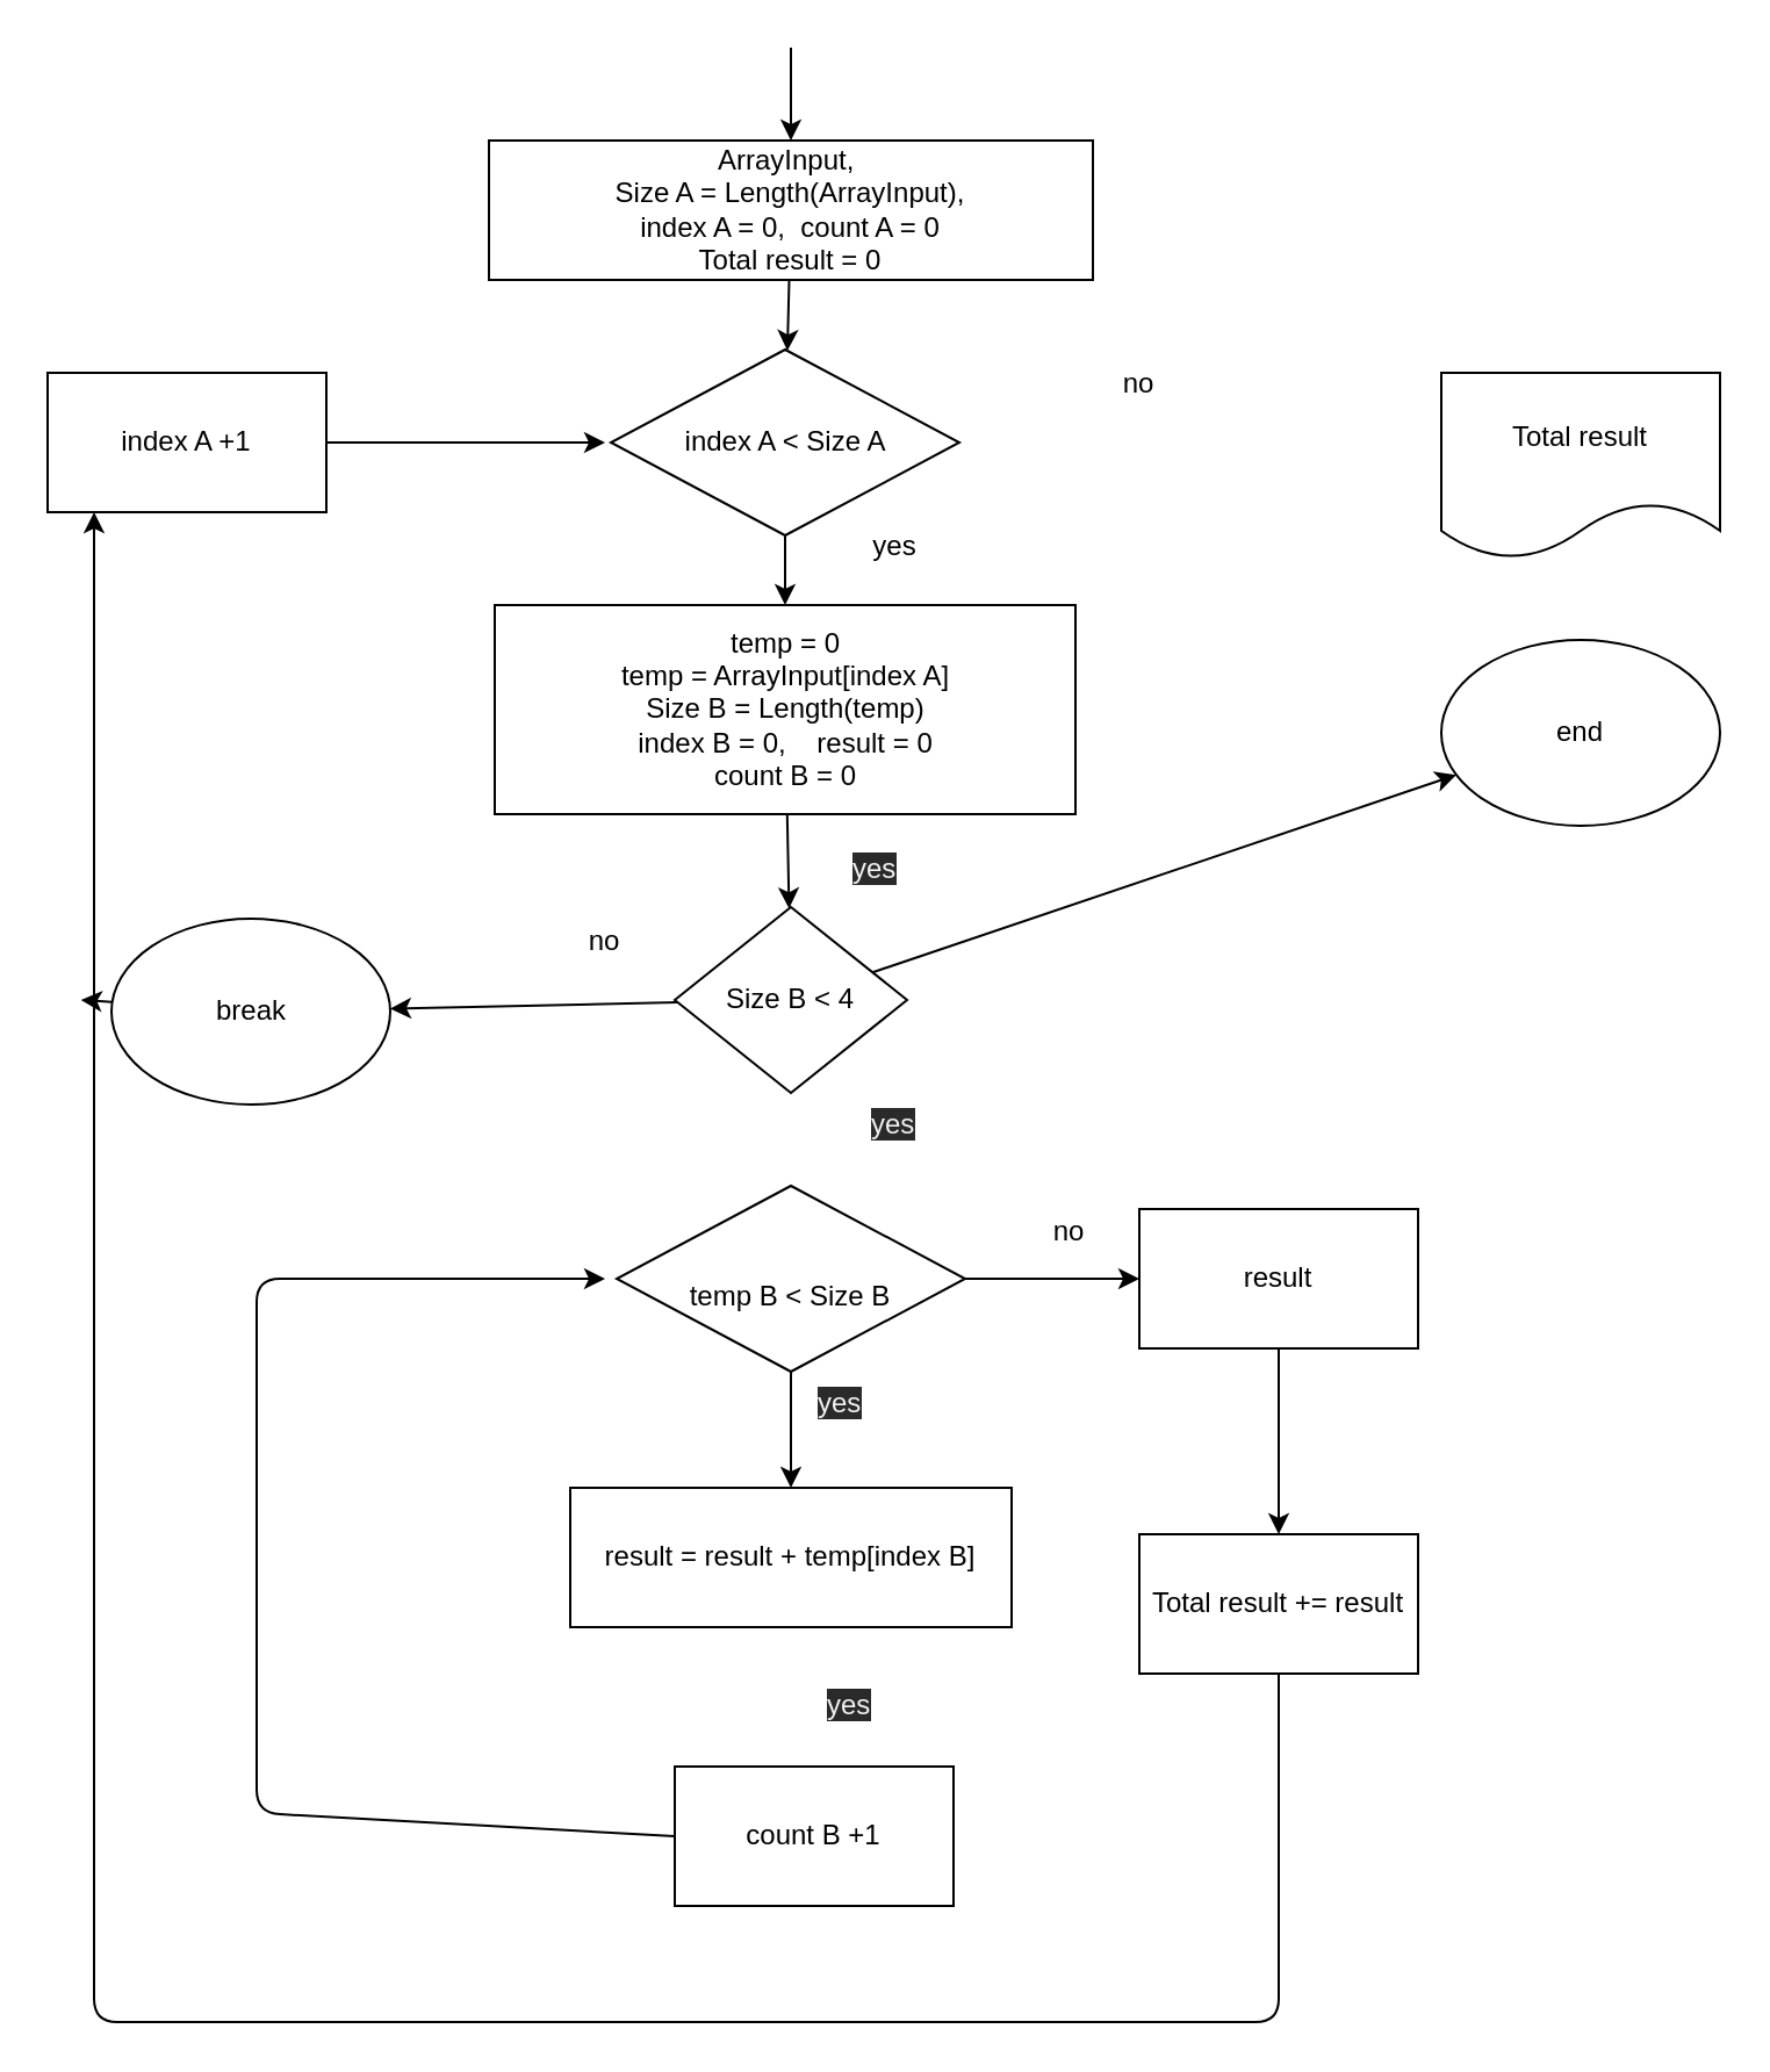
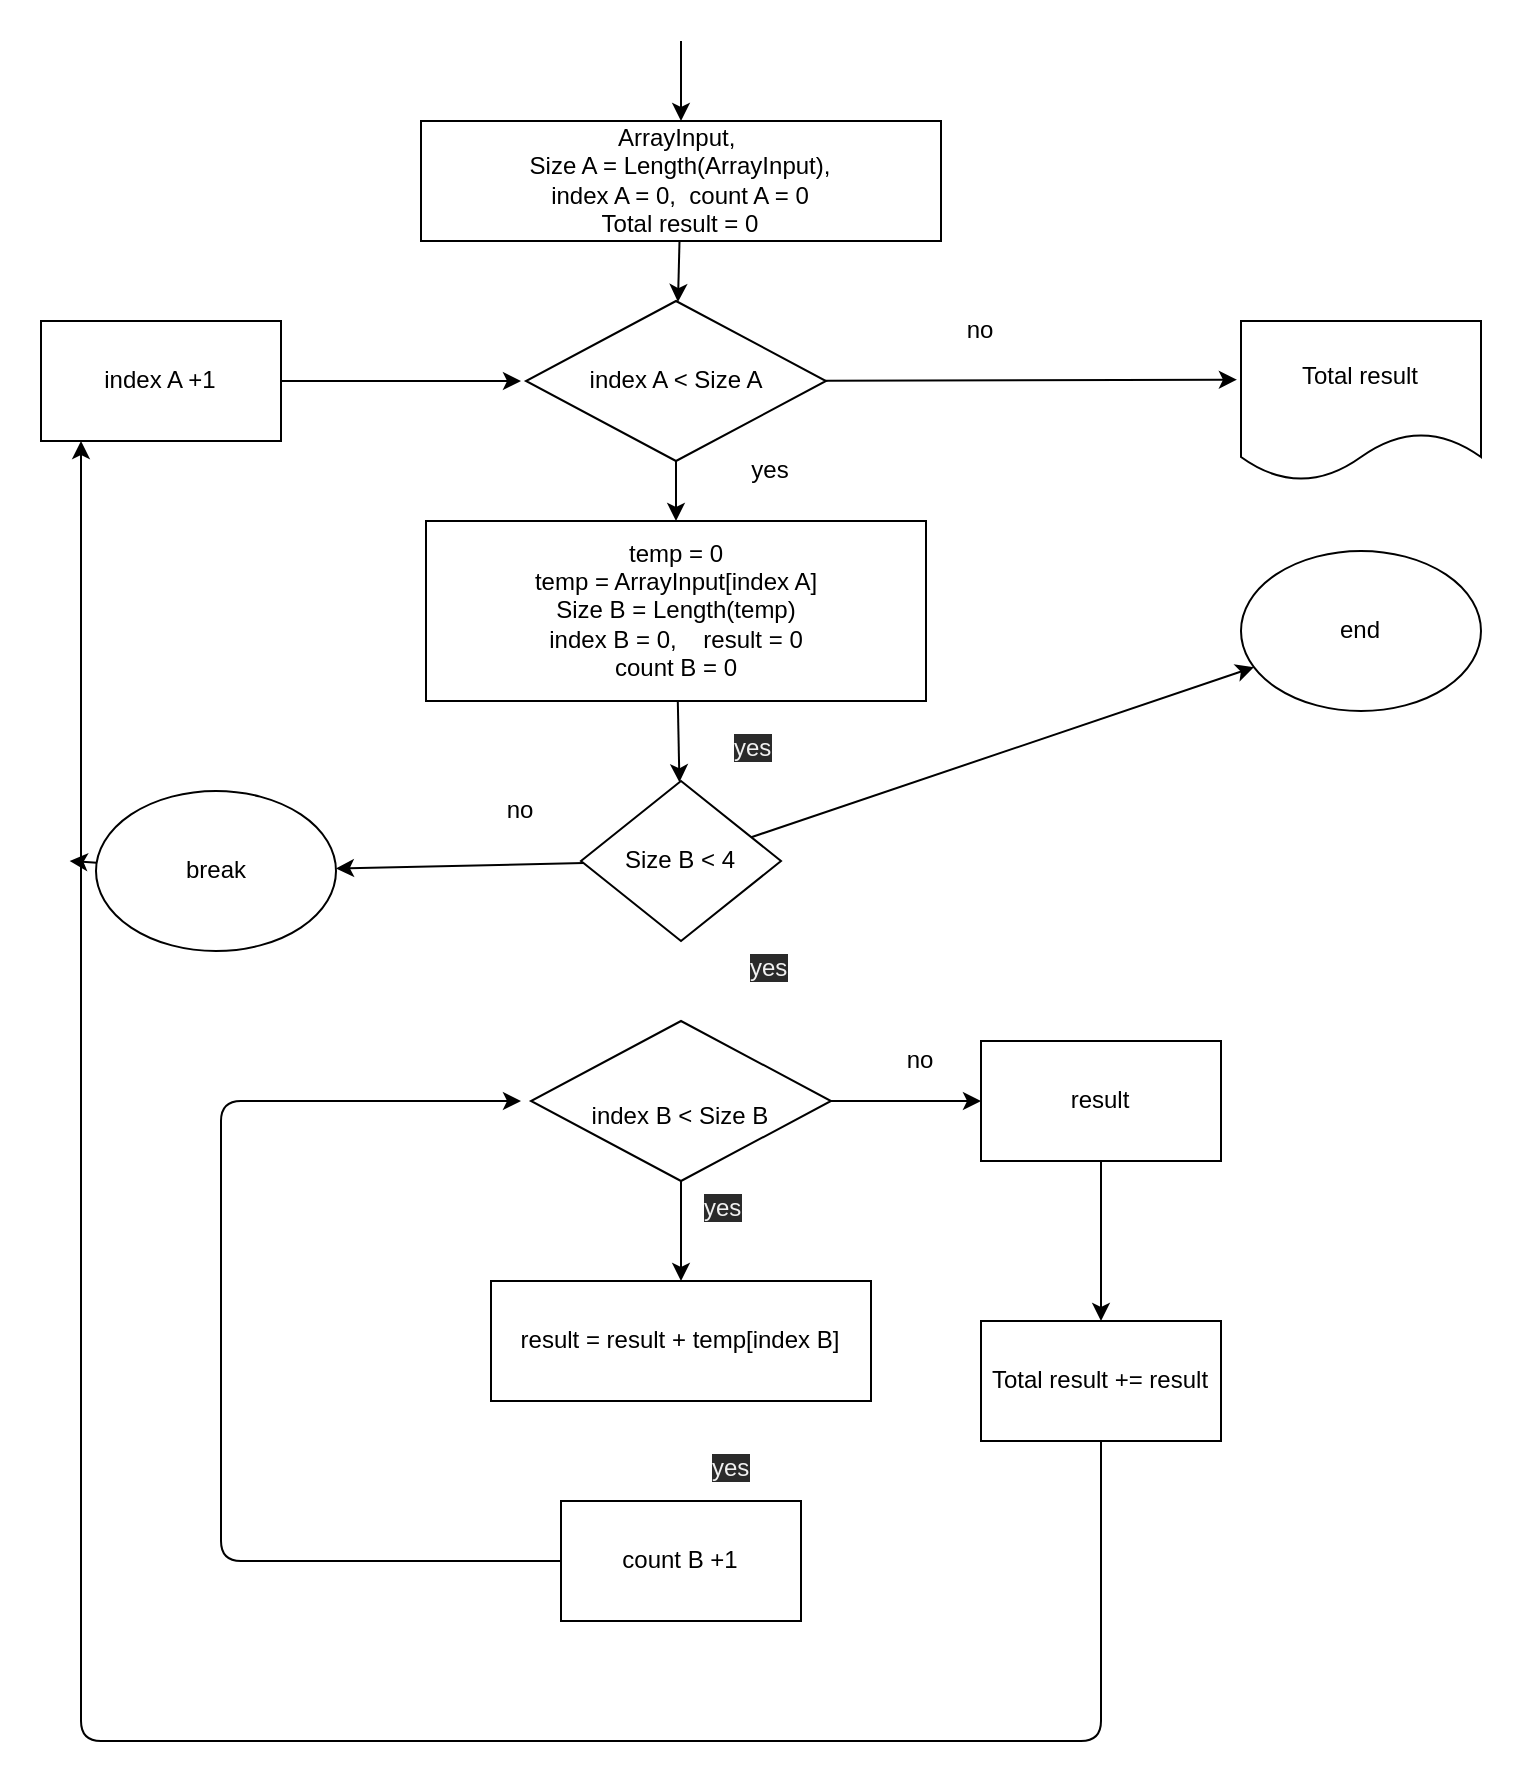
  <mxCell id="0" />
  <mxCell id="1" parent="0" />
  <mxCell id="2" value="" style="edgeStyle=none;html=1;" edge="1" parent="1" target="4"><mxGeometry relative="1" as="geometry"><mxPoint x="340" y="20" as="sourcePoint" /></mxGeometry></mxCell>
  <mxCell id="3" value="" style="edgeStyle=none;html=1;" edge="1" parent="1" source="4" target="12"><mxGeometry relative="1" as="geometry" /></mxCell>
  <mxCell id="4" value="ArrayInput,&amp;nbsp;&lt;br&gt;Size A = Length(ArrayInput),&lt;br&gt;index A = 0,&amp;nbsp; count A = 0&lt;br&gt;Total result = 0" style="rounded=0;whiteSpace=wrap;html=1;" vertex="1" parent="1"><mxGeometry x="210" y="60" width="260" height="60" as="geometry" /></mxCell>
  <mxCell id="5" value="" style="edgeStyle=none;html=1;" edge="1" parent="1" source="6" target="23"><mxGeometry relative="1" as="geometry" /></mxCell>
  <mxCell id="6" value="temp = 0&lt;br&gt;temp = ArrayInput[index A]&lt;br&gt;Size B = Length(temp)&lt;br&gt;index B = 0,&amp;nbsp; &amp;nbsp; result = 0&lt;br&gt;count B = 0" style="rounded=0;whiteSpace=wrap;html=1;" vertex="1" parent="1"><mxGeometry x="212.5" y="260" width="250" height="90" as="geometry" /></mxCell>
  <mxCell id="7" value="result = result + temp[index B]" style="rounded=0;whiteSpace=wrap;html=1;" vertex="1" parent="1"><mxGeometry x="245" y="640" width="190" height="60" as="geometry" /></mxCell>
  <mxCell id="8" value="Total result" style="shape=document;whiteSpace=wrap;html=1;boundedLbl=1;" vertex="1" parent="1"><mxGeometry x="620" y="160" width="120" height="80" as="geometry" /></mxCell>
  <mxCell id="9" value="end" style="ellipse;whiteSpace=wrap;html=1;" vertex="1" parent="1"><mxGeometry x="620" y="275" width="120" height="80" as="geometry" /></mxCell>
  <mxCell id="10" value="" style="edgeStyle=none;html=1;" edge="1" parent="1" source="12" target="6"><mxGeometry relative="1" as="geometry" /></mxCell>
+ <mxCell id="11" style="edgeStyle=none;html=1;entryX=-0.017;entryY=0.367;entryDx=0;entryDy=0;entryPerimeter=0;" edge="1" parent="1" source="12" target="8"><mxGeometry relative="1" as="geometry" /></mxCell>
  <mxCell id="12" value="index A &amp;lt; Size A" style="rhombus;whiteSpace=wrap;html=1;" vertex="1" parent="1"><mxGeometry x="262.5" y="150" width="150" height="80" as="geometry" /></mxCell>
  <mxCell id="13" value="no" style="text;html=1;strokeColor=none;fillColor=none;align=center;verticalAlign=middle;whiteSpace=wrap;rounded=0;" vertex="1" parent="1"><mxGeometry x="230" y="390" width="60" height="30" as="geometry" /></mxCell>
  <mxCell id="14" style="edgeStyle=none;html=1;startArrow=none;" edge="1" parent="1" source="34"><mxGeometry relative="1" as="geometry"><mxPoint x="260" y="190" as="targetPoint" /><Array as="points"><mxPoint x="20" y="190" /></Array></mxGeometry></mxCell>
  <mxCell id="15" style="edgeStyle=none;html=1;" edge="1" parent="1" source="16"><mxGeometry relative="1" as="geometry"><mxPoint x="34.333" y="430" as="targetPoint" /></mxGeometry></mxCell>
  <mxCell id="16" value="break" style="ellipse;whiteSpace=wrap;html=1;" vertex="1" parent="1"><mxGeometry x="47.5" y="395" width="120" height="80" as="geometry" /></mxCell>
  <mxCell id="17" style="edgeStyle=none;html=1;exitX=0;exitY=0.5;exitDx=0;exitDy=0;" edge="1" parent="1" source="18"><mxGeometry relative="1" as="geometry"><mxPoint x="260" y="550" as="targetPoint" /><Array as="points"><mxPoint x="110" y="780" /><mxPoint x="110" y="550" /></Array></mxGeometry></mxCell>
- <mxCell id="18" value="count B +1" style="rounded=0;whiteSpace=wrap;html=1;" vertex="1" parent="1"><mxGeometry x="290" y="760" width="120" height="60" as="geometry" /></mxCell>
+ <mxCell id="18" value="count B +1" style="rounded=0;whiteSpace=wrap;html=1;" vertex="1" parent="1"><mxGeometry x="280" y="750" width="120" height="60" as="geometry" /></mxCell>
  <mxCell id="19" style="edgeStyle=none;html=1;entryX=0.5;entryY=0;entryDx=0;entryDy=0;" edge="1" parent="1" source="20" target="36"><mxGeometry relative="1" as="geometry" /></mxCell>
  <mxCell id="20" value="result" style="whiteSpace=wrap;html=1;rounded=0;" vertex="1" parent="1"><mxGeometry x="490" y="520" width="120" height="60" as="geometry" /></mxCell>
  <mxCell id="21" value="" style="edgeStyle=none;html=1;" edge="1" parent="1" source="23" target="9"><mxGeometry relative="1" as="geometry" /></mxCell>
  <mxCell id="22" value="" style="edgeStyle=none;html=1;" edge="1" parent="1" source="23" target="16"><mxGeometry relative="1" as="geometry" /></mxCell>
  <mxCell id="23" value="&lt;span&gt;Size B &amp;lt; 4&lt;/span&gt;" style="rhombus;whiteSpace=wrap;html=1;" vertex="1" parent="1"><mxGeometry x="290" y="390" width="100" height="80" as="geometry" /></mxCell>
  <mxCell id="24" value="" style="edgeStyle=none;html=1;" edge="1" parent="1" source="26" target="7"><mxGeometry relative="1" as="geometry" /></mxCell>
  <mxCell id="25" style="edgeStyle=none;html=1;entryX=0;entryY=0.5;entryDx=0;entryDy=0;" edge="1" parent="1" source="26" target="20"><mxGeometry relative="1" as="geometry" /></mxCell>
- <mxCell id="26" value="&lt;br style=&quot;font-family: &amp;#34;helvetica&amp;#34;&quot;&gt;&lt;span style=&quot;font-family: &amp;#34;helvetica&amp;#34;&quot;&gt;temp B &amp;lt; Size B&lt;/span&gt;" style="rhombus;whiteSpace=wrap;html=1;" vertex="1" parent="1"><mxGeometry x="265" y="510" width="150" height="80" as="geometry" /></mxCell>
+ <mxCell id="26" value="&lt;br style=&quot;font-family: &amp;#34;helvetica&amp;#34;&quot;&gt;&lt;span style=&quot;font-family: &amp;#34;helvetica&amp;#34;&quot;&gt;index B &amp;lt; Size B&lt;/span&gt;" style="rhombus;whiteSpace=wrap;html=1;" vertex="1" parent="1"><mxGeometry x="265" y="510" width="150" height="80" as="geometry" /></mxCell>
  <mxCell id="27" value="yes" style="text;html=1;strokeColor=none;fillColor=none;align=center;verticalAlign=middle;whiteSpace=wrap;rounded=0;" vertex="1" parent="1"><mxGeometry x="355" y="220" width="60" height="30" as="geometry" /></mxCell>
  <mxCell id="28" value="&lt;span style=&quot;color: rgb(240, 240, 240); font-family: helvetica; font-size: 12px; font-style: normal; font-weight: 400; letter-spacing: normal; text-align: center; text-indent: 0px; text-transform: none; word-spacing: 0px; background-color: rgb(42, 42, 42); display: inline; float: none;&quot;&gt;yes&lt;/span&gt;" style="text;whiteSpace=wrap;html=1;" vertex="1" parent="1"><mxGeometry x="365" y="360" width="40" height="30" as="geometry" /></mxCell>
  <mxCell id="29" value="&lt;span style=&quot;color: rgb(240, 240, 240); font-family: helvetica; font-size: 12px; font-style: normal; font-weight: 400; letter-spacing: normal; text-align: center; text-indent: 0px; text-transform: none; word-spacing: 0px; background-color: rgb(42, 42, 42); display: inline; float: none;&quot;&gt;yes&lt;/span&gt;" style="text;whiteSpace=wrap;html=1;" vertex="1" parent="1"><mxGeometry x="372.5" y="470" width="40" height="30" as="geometry" /></mxCell>
  <mxCell id="30" value="&lt;span style=&quot;color: rgb(240, 240, 240); font-family: helvetica; font-size: 12px; font-style: normal; font-weight: 400; letter-spacing: normal; text-align: center; text-indent: 0px; text-transform: none; word-spacing: 0px; background-color: rgb(42, 42, 42); display: inline; float: none;&quot;&gt;yes&lt;/span&gt;" style="text;whiteSpace=wrap;html=1;" vertex="1" parent="1"><mxGeometry x="350" y="590" width="40" height="30" as="geometry" /></mxCell>
  <mxCell id="31" value="&lt;span style=&quot;color: rgb(240, 240, 240); font-family: helvetica; font-size: 12px; font-style: normal; font-weight: 400; letter-spacing: normal; text-align: center; text-indent: 0px; text-transform: none; word-spacing: 0px; background-color: rgb(42, 42, 42); display: inline; float: none;&quot;&gt;yes&lt;/span&gt;" style="text;whiteSpace=wrap;html=1;" vertex="1" parent="1"><mxGeometry x="354" y="720" width="40" height="30" as="geometry" /></mxCell>
  <mxCell id="32" value="no" style="text;html=1;strokeColor=none;fillColor=none;align=center;verticalAlign=middle;whiteSpace=wrap;rounded=0;" vertex="1" parent="1"><mxGeometry x="430" y="515" width="60" height="30" as="geometry" /></mxCell>
  <mxCell id="33" value="no" style="text;html=1;strokeColor=none;fillColor=none;align=center;verticalAlign=middle;whiteSpace=wrap;rounded=0;" vertex="1" parent="1"><mxGeometry x="460" y="150" width="60" height="30" as="geometry" /></mxCell>
  <mxCell id="34" value="index A +1" style="rounded=0;whiteSpace=wrap;html=1;" vertex="1" parent="1"><mxGeometry x="20" y="160" width="120" height="60" as="geometry" /></mxCell>
  <mxCell id="35" style="edgeStyle=none;html=1;" edge="1" parent="1" source="36"><mxGeometry relative="1" as="geometry"><mxPoint x="40" y="220" as="targetPoint" /><Array as="points"><mxPoint x="550" y="870" /><mxPoint x="40" y="870" /><mxPoint x="40" y="220" /></Array></mxGeometry></mxCell>
  <mxCell id="36" value="Total result += result" style="rounded=0;whiteSpace=wrap;html=1;" vertex="1" parent="1"><mxGeometry x="490" y="660" width="120" height="60" as="geometry" /></mxCell>
